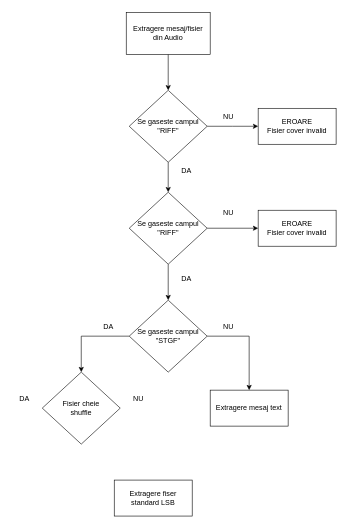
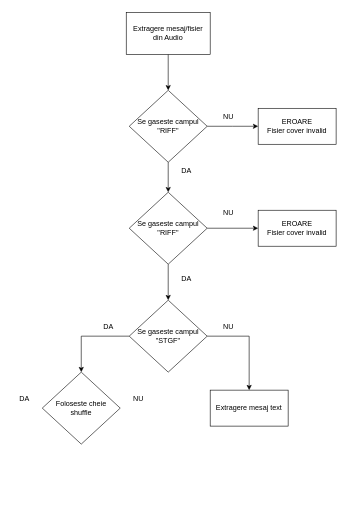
  <mxCell id="0" />
  <mxCell id="1" parent="0" />
  <mxCell id="2" style="edgeStyle=orthogonalEdgeStyle;rounded=0;orthogonalLoop=1;jettySize=auto;html=1;exitX=0.5;exitY=1;exitDx=0;exitDy=0;entryX=0.5;entryY=0;entryDx=0;entryDy=0;strokeColor=light-dark(#000000,#3333FF);" edge="1" parent="1" source="3" target="6"><mxGeometry relative="1" as="geometry" /></mxCell>
  <mxCell id="3" value="Extragere mesaj/fisier&lt;div&gt;din Audio&lt;/div&gt;" style="rounded=0;whiteSpace=wrap;html=1;" vertex="1" parent="1"><mxGeometry x="210" y="20" width="140" height="70" as="geometry" /></mxCell>
  <mxCell id="4" style="edgeStyle=orthogonalEdgeStyle;rounded=0;orthogonalLoop=1;jettySize=auto;html=1;exitX=1;exitY=0.5;exitDx=0;exitDy=0;strokeColor=light-dark(#000000,#3333FF);" edge="1" parent="1" source="6"><mxGeometry relative="1" as="geometry"><mxPoint x="430" y="210" as="targetPoint" /></mxGeometry></mxCell>
  <mxCell id="5" style="edgeStyle=orthogonalEdgeStyle;rounded=0;orthogonalLoop=1;jettySize=auto;html=1;exitX=0.5;exitY=1;exitDx=0;exitDy=0;entryX=0.5;entryY=0;entryDx=0;entryDy=0;strokeColor=light-dark(#000000,#3333FF);" edge="1" parent="1" source="6" target="11"><mxGeometry relative="1" as="geometry" /></mxCell>
  <mxCell id="6" value="Se gaseste campul &quot;RIFF&quot;" style="rhombus;whiteSpace=wrap;html=1;" vertex="1" parent="1"><mxGeometry x="215" y="150" width="130" height="120" as="geometry" /></mxCell>
  <mxCell id="7" value="&lt;font style=&quot;color: light-dark(rgb(0, 0, 0), rgb(153, 153, 255));&quot;&gt;NU&lt;/font&gt;" style="text;html=1;align=center;verticalAlign=middle;resizable=0;points=[];autosize=1;strokeColor=none;fillColor=none;" vertex="1" parent="1"><mxGeometry x="360" y="180" width="40" height="30" as="geometry" /></mxCell>
  <mxCell id="8" value="EROARE&lt;br&gt;Fisier cover invalid" style="rounded=0;whiteSpace=wrap;html=1;" vertex="1" parent="1"><mxGeometry x="430" y="180" width="130" height="60" as="geometry" /></mxCell>
  <mxCell id="9" style="edgeStyle=orthogonalEdgeStyle;rounded=0;orthogonalLoop=1;jettySize=auto;html=1;exitX=1;exitY=0.5;exitDx=0;exitDy=0;entryX=0;entryY=0.5;entryDx=0;entryDy=0;strokeColor=light-dark(#000000,#3333FF);" edge="1" parent="1" source="11" target="13"><mxGeometry relative="1" as="geometry" /></mxCell>
  <mxCell id="10" style="edgeStyle=orthogonalEdgeStyle;rounded=0;orthogonalLoop=1;jettySize=auto;html=1;exitX=0.5;exitY=1;exitDx=0;exitDy=0;entryX=0.5;entryY=0;entryDx=0;entryDy=0;strokeColor=light-dark(#000000,#3333FF);" edge="1" parent="1" source="11" target="17"><mxGeometry relative="1" as="geometry" /></mxCell>
  <mxCell id="11" value="Se gaseste campul &quot;RIFF&quot;" style="rhombus;whiteSpace=wrap;html=1;" vertex="1" parent="1"><mxGeometry x="215" y="320" width="130" height="120" as="geometry" /></mxCell>
  <mxCell id="12" value="&lt;font style=&quot;color: light-dark(rgb(0, 0, 0), rgb(153, 153, 255));&quot;&gt;DA&lt;/font&gt;" style="text;html=1;align=center;verticalAlign=middle;resizable=0;points=[];autosize=1;strokeColor=none;fillColor=none;" vertex="1" parent="1"><mxGeometry x="290" y="270" width="40" height="30" as="geometry" /></mxCell>
  <mxCell id="13" value="EROARE&lt;br&gt;Fisier cover invalid" style="rounded=0;whiteSpace=wrap;html=1;" vertex="1" parent="1"><mxGeometry x="430" y="350" width="130" height="60" as="geometry" /></mxCell>
  <mxCell id="14" value="&lt;font style=&quot;color: light-dark(rgb(0, 0, 0), rgb(153, 153, 255));&quot;&gt;NU&lt;/font&gt;" style="text;html=1;align=center;verticalAlign=middle;resizable=0;points=[];autosize=1;strokeColor=none;fillColor=none;" vertex="1" parent="1"><mxGeometry x="360" y="340" width="40" height="30" as="geometry" /></mxCell>
  <mxCell id="15" style="edgeStyle=orthogonalEdgeStyle;rounded=0;orthogonalLoop=1;jettySize=auto;html=1;exitX=1;exitY=0.5;exitDx=0;exitDy=0;entryX=0.5;entryY=0;entryDx=0;entryDy=0;strokeColor=light-dark(#000000,#3333FF);" edge="1" parent="1" source="17" target="20"><mxGeometry relative="1" as="geometry"><mxPoint x="420" y="560" as="targetPoint" /></mxGeometry></mxCell>
  <mxCell id="16" style="edgeStyle=orthogonalEdgeStyle;rounded=0;orthogonalLoop=1;jettySize=auto;html=1;exitX=0;exitY=0.5;exitDx=0;exitDy=0;entryX=0.5;entryY=0;entryDx=0;entryDy=0;strokeColor=light-dark(#000000,#3333FF);" edge="1" parent="1" source="17" target="21"><mxGeometry relative="1" as="geometry" /></mxCell>
  <mxCell id="17" value="Se gaseste campul &quot;STGF&quot;" style="rhombus;whiteSpace=wrap;html=1;" vertex="1" parent="1"><mxGeometry x="215" y="500" width="130" height="120" as="geometry" /></mxCell>
  <mxCell id="18" value="&lt;font style=&quot;color: light-dark(rgb(0, 0, 0), rgb(153, 153, 255));&quot;&gt;DA&lt;/font&gt;" style="text;html=1;align=center;verticalAlign=middle;resizable=0;points=[];autosize=1;strokeColor=none;fillColor=none;" vertex="1" parent="1"><mxGeometry x="290" y="450" width="40" height="30" as="geometry" /></mxCell>
  <mxCell id="19" value="&lt;font style=&quot;color: light-dark(rgb(0, 0, 0), rgb(153, 153, 255));&quot;&gt;NU&lt;/font&gt;" style="text;html=1;align=center;verticalAlign=middle;resizable=0;points=[];autosize=1;strokeColor=none;fillColor=none;" vertex="1" parent="1"><mxGeometry x="360" y="530" width="40" height="30" as="geometry" /></mxCell>
  <mxCell id="20" value="Extragere mesaj text" style="rounded=0;whiteSpace=wrap;html=1;" vertex="1" parent="1"><mxGeometry x="350" y="650" width="130" height="60" as="geometry" /></mxCell>
- <mxCell id="21" value="Fisier cheie&lt;div&gt;shuffle&lt;/div&gt;" style="rhombus;whiteSpace=wrap;html=1;" vertex="1" parent="1"><mxGeometry x="70" y="620" width="130" height="120" as="geometry" /></mxCell>
+ <mxCell id="21" value="Foloseste cheie&lt;div&gt;shuffle&lt;/div&gt;" style="rhombus;whiteSpace=wrap;html=1;" vertex="1" parent="1"><mxGeometry x="70" y="620" width="130" height="120" as="geometry" /></mxCell>
  <mxCell id="22" value="&lt;font style=&quot;color: light-dark(rgb(0, 0, 0), rgb(153, 153, 255));&quot;&gt;DA&lt;/font&gt;" style="text;html=1;align=center;verticalAlign=middle;resizable=0;points=[];autosize=1;strokeColor=none;fillColor=none;" vertex="1" parent="1"><mxGeometry x="160" y="530" width="40" height="30" as="geometry" /></mxCell>
- <mxCell id="23" value="Extragere fiser standard LSB" style="rounded=0;whiteSpace=wrap;html=1;" vertex="1" parent="1"><mxGeometry x="190" y="800" width="130" height="60" as="geometry" /></mxCell>
  <mxCell id="24" value="&lt;font style=&quot;color: light-dark(rgb(0, 0, 0), rgb(153, 153, 255));&quot;&gt;DA&lt;/font&gt;" style="text;html=1;align=center;verticalAlign=middle;resizable=0;points=[];autosize=1;strokeColor=none;fillColor=none;" vertex="1" parent="1"><mxGeometry x="20" y="650" width="40" height="30" as="geometry" /></mxCell>
  <mxCell id="25" value="&lt;font style=&quot;color: light-dark(rgb(0, 0, 0), rgb(153, 153, 255));&quot;&gt;NU&lt;/font&gt;" style="text;html=1;align=center;verticalAlign=middle;resizable=0;points=[];autosize=1;strokeColor=none;fillColor=none;" vertex="1" parent="1"><mxGeometry x="210" y="650" width="40" height="30" as="geometry" /></mxCell>
